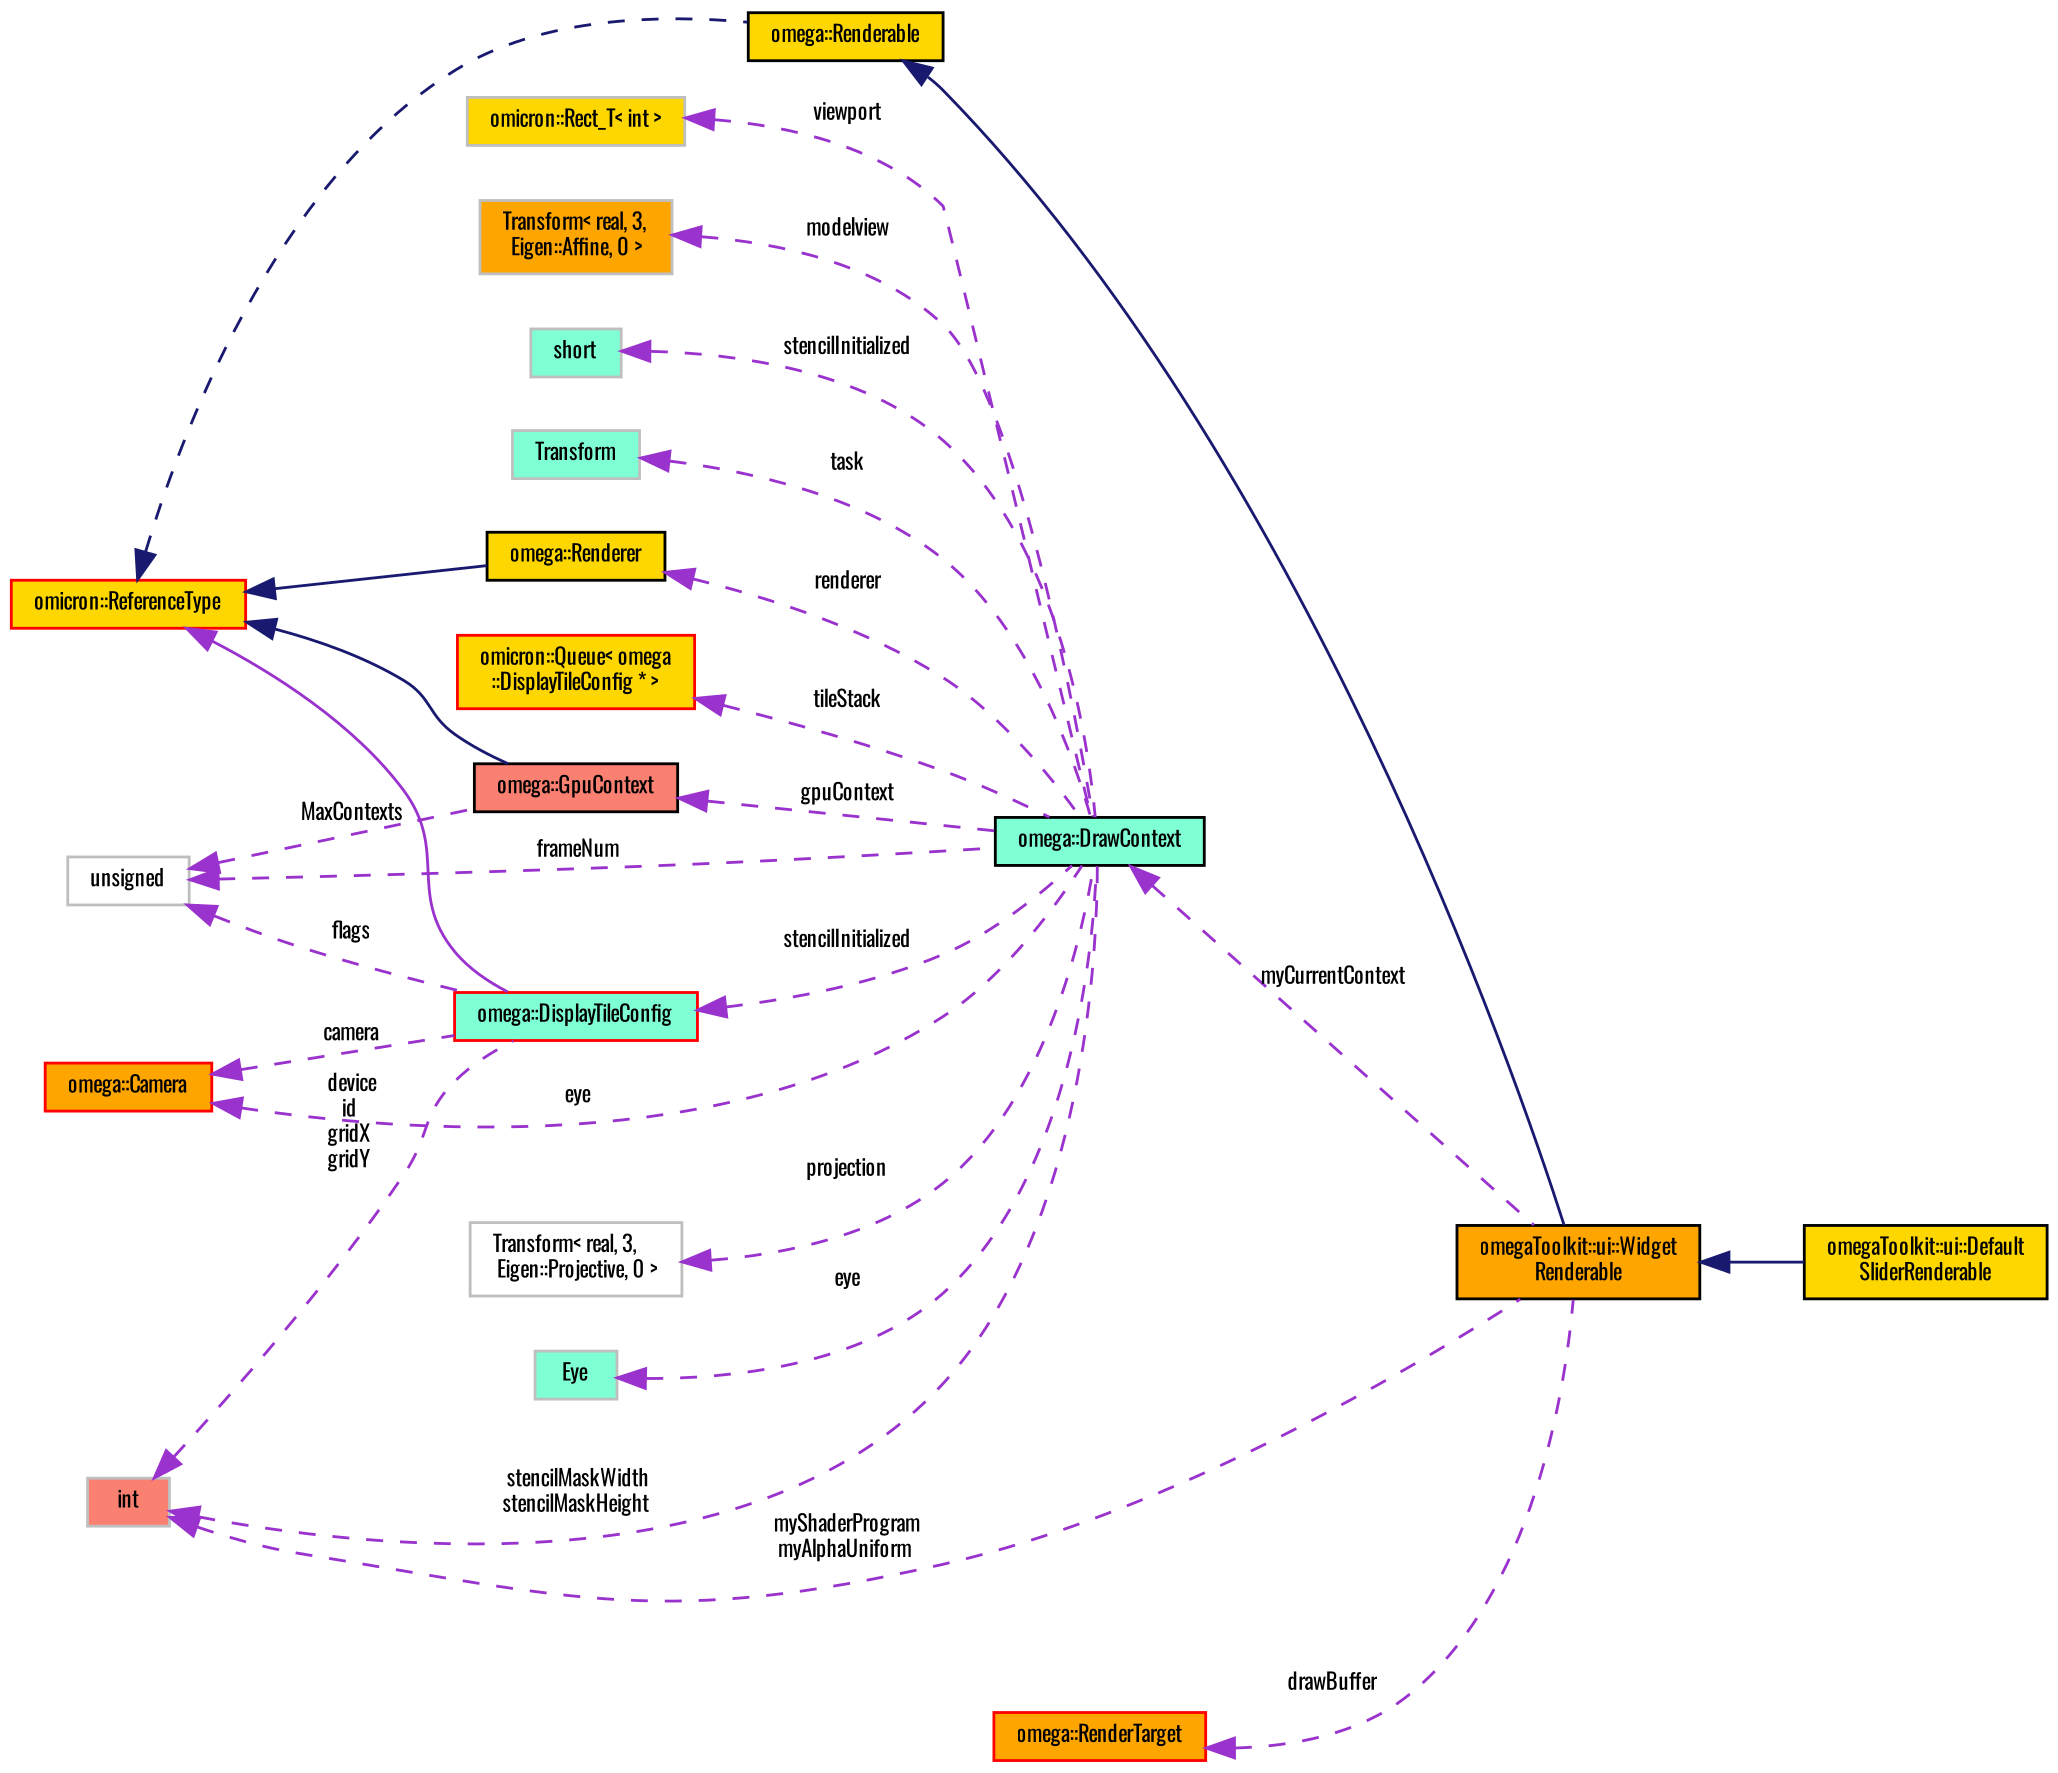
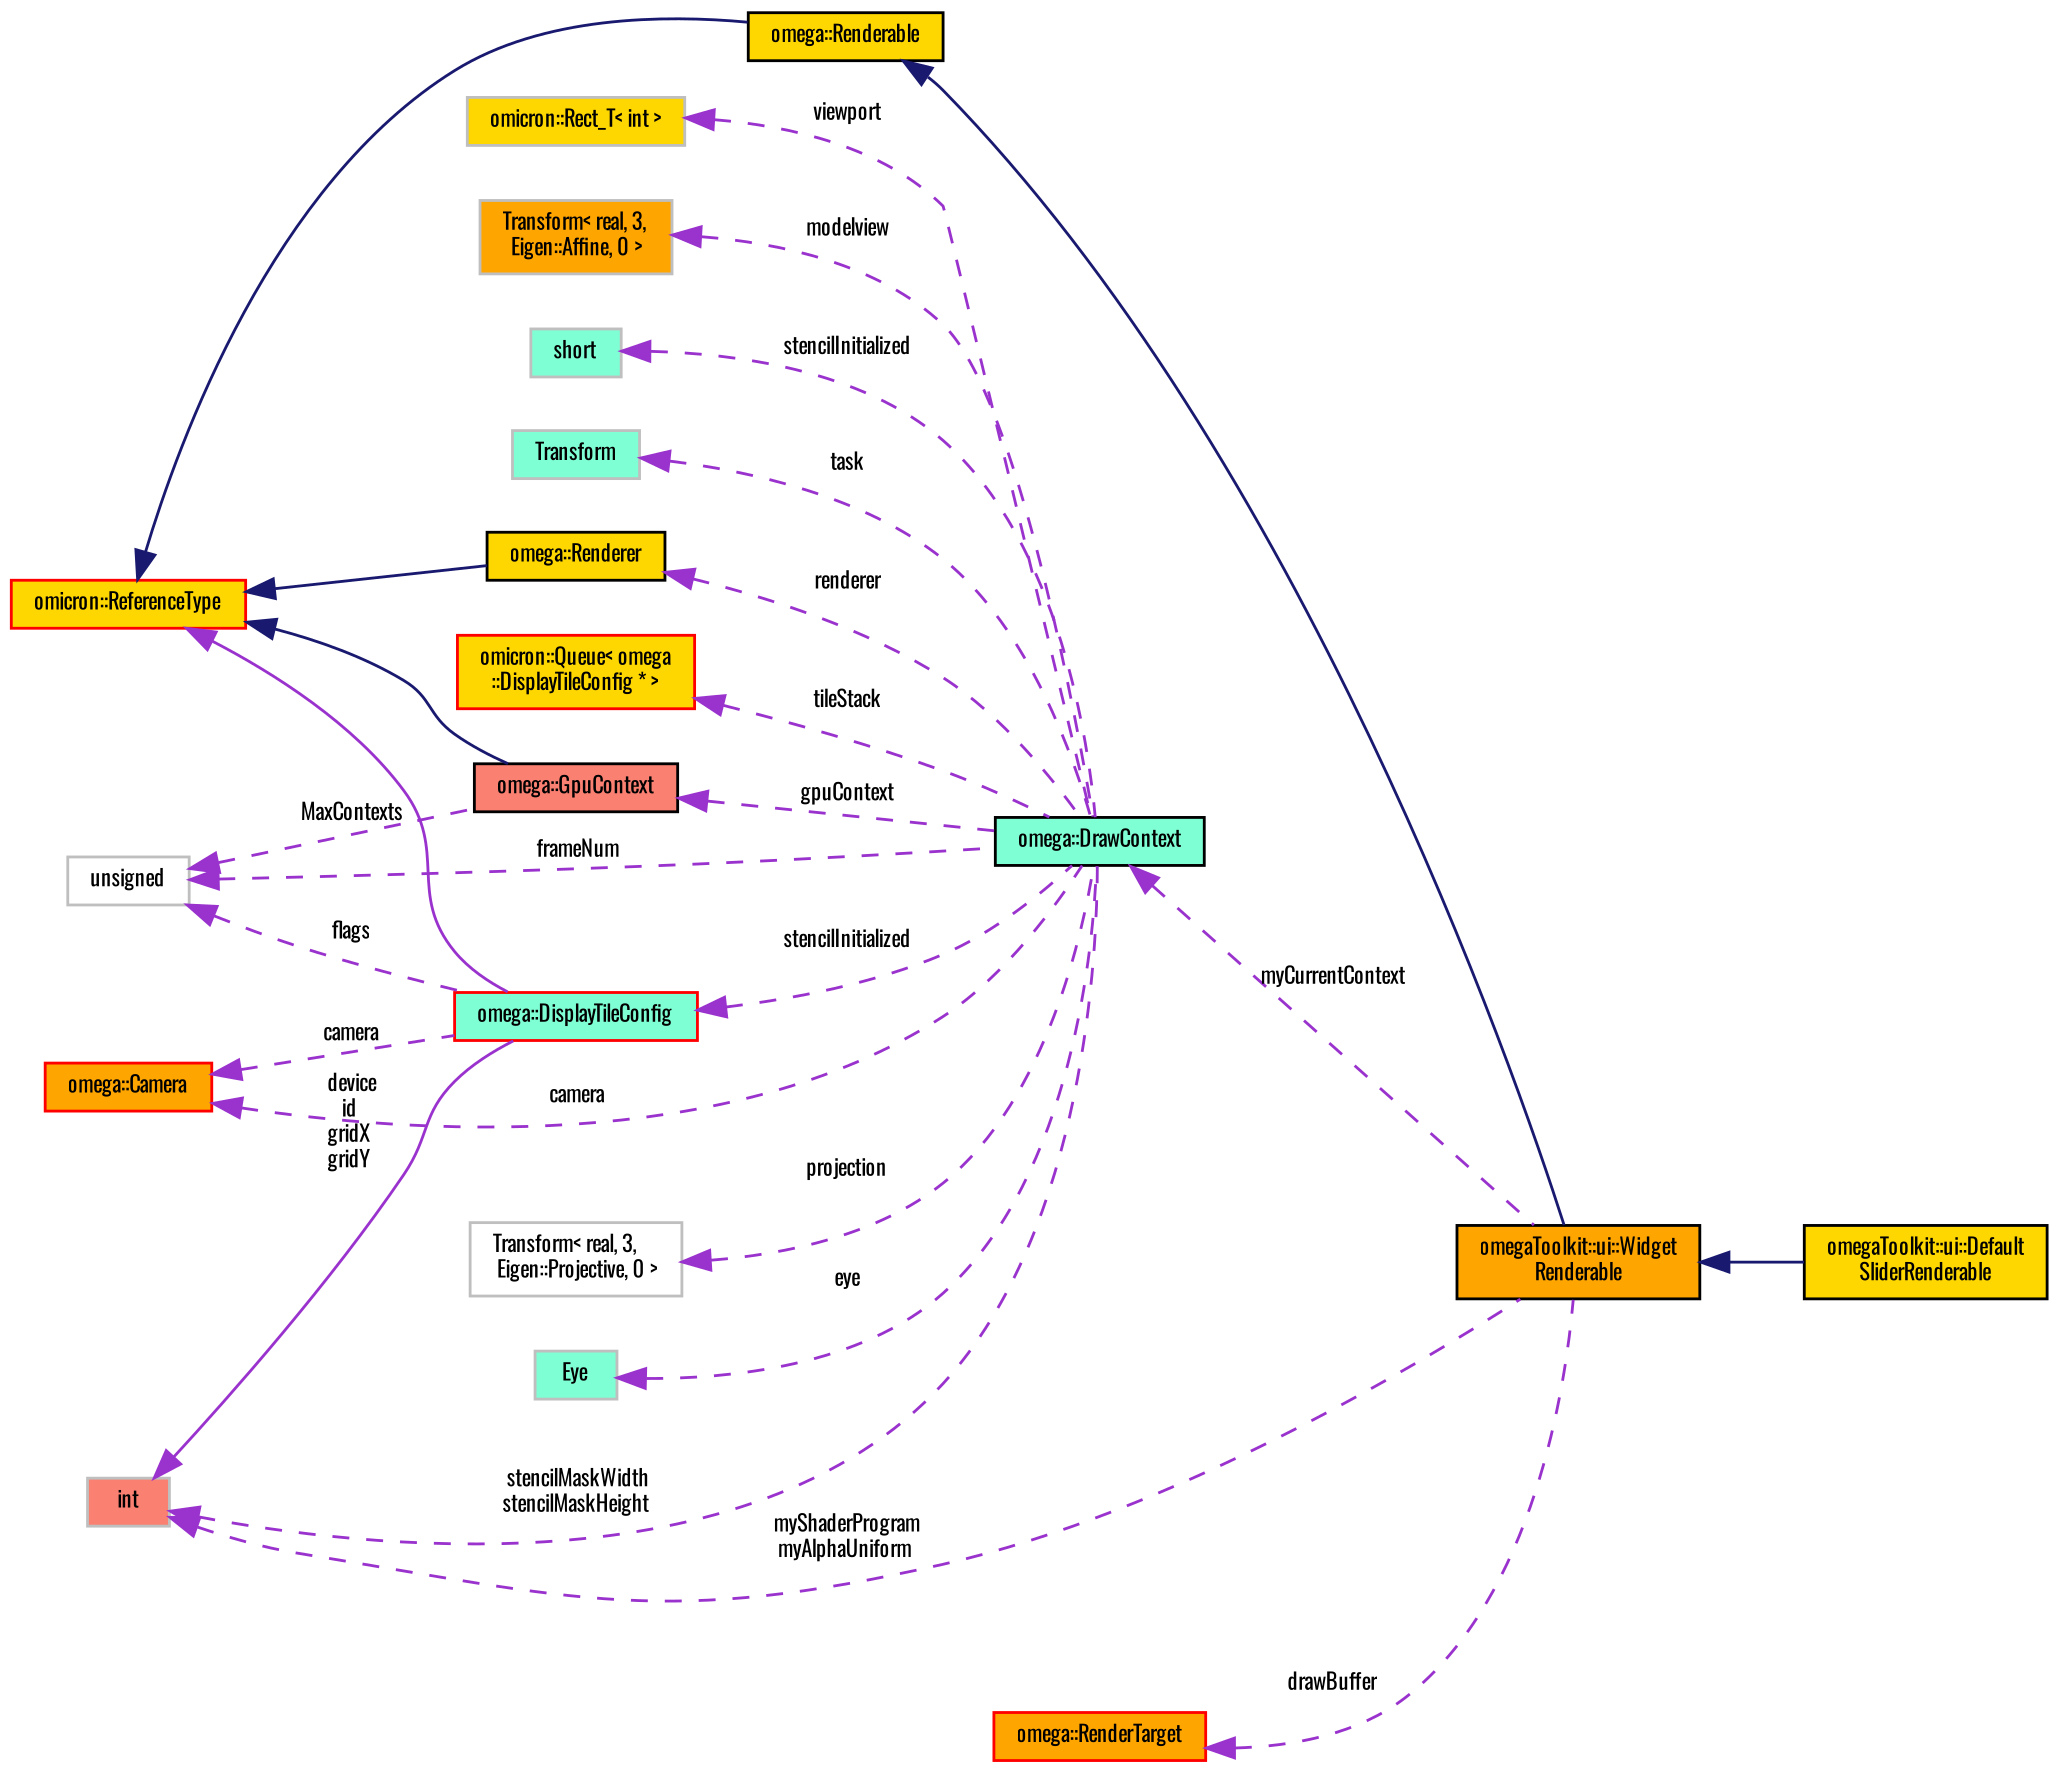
  digraph {
    fontname=Oswald
    rankdir=LR
    node [color=grey75 fillcolor=gold fontname=Oswald fontsize=8 shape=record style=filled]
    edge [color=darkorchid3 dir=back fontname=Oswald fontsize=8 labelfontname="FreeSans.ttf" labelfontsize=8 style=dashed]
    n1 [color=black fontcolor=black height=0.2 label="omegaToolkit::ui::Default\lSliderRenderable" width=0.4]
    n2 [color=black fillcolor=orange height=0.2 label="omegaToolkit::ui::Widget\lRenderable" width=0.4]
    n3 [color=black height=0.2 label="omega::Renderable" width=0.4]
    n4 [color=red height=0.2 label="omicron::ReferenceType" width=0.4]
    n5 [color=red fillcolor=aquamarine height=0.2 label="omega::DisplayTileConfig" width=0.4]
    n6 [color=black height=0.2 label="omega::Renderer" width=0.4]
    n7 [color=black fillcolor=salmon height=0.2 label="omega::GpuContext" width=0.4]
    n8 [color=black fillcolor=aquamarine height=0.2 label="omega::DrawContext" width=0.4]
    n9 [color=red fillcolor=orange height=0.2 label="omega::RenderTarget" width=0.4]
    n10 [fillcolor=white height=0.2 label="Transform\< real, 3,\l Eigen::Projective, 0 \>" width=0.4]
    n11 [color=red fillcolor=orange height=0.2 label="omega::Camera" width=0.4]
    n12 [fillcolor=salmon height=0.2 label=int width=0.4]
    n13 [fillcolor=white height=0.2 label=unsigned width=0.4]
    n14 [height=0.2 label="omicron::Rect_T\< int \>" width=0.4]
    n15 [fillcolor=orange height=0.2 label="Transform\< real, 3,\l Eigen::Affine, 0 \>" width=0.4]
    n16 [fillcolor=aquamarine height=0.2 label=short width=0.4]
    n17 [fillcolor=aquamarine height=0.2 label=Transform width=0.4]
    n18 [color=red height=0.2 label="omicron::Queue\< omega\l::DisplayTileConfig * \>" width=0.4]
    n19 [fillcolor=aquamarine height=0.2 label=Eye width=0.4]
    n2 -> n1 [color=midnightblue style=solid]
    n3 -> n2 [color=midnightblue style=solid]
-   n4 -> n3 [color=midnightblue]
+   n4 -> n3 [color=midnightblue style=solid]
    n4 -> n5 [style=solid]
    n4 -> n6 [color=midnightblue style=solid]
    n4 -> n7 [color=midnightblue style=solid]
    n5 -> n8 [label=" stencilInitialized"]
    n6 -> n8 [label=" renderer"]
    n7 -> n8 [label=" gpuContext"]
    n8 -> n2 [label=" myCurrentContext"]
    n9 -> n2 [label=" drawBuffer"]
    n10 -> n8 [label=" projection"]
    n11 -> n5 [label=" camera"]
-   n11 -> n8 [label=" eye"]
+   n11 -> n8 [label=" camera"]
    n12 -> n2 [label=" myShaderProgram\nmyAlphaUniform"]
-   n12 -> n5 [label=" device\nid\ngridX\ngridY"]
+   n12 -> n5 [label=" device\nid\ngridX\ngridY" style=solid]
    n12 -> n8 [label=" stencilMaskWidth\nstencilMaskHeight"]
    n13 -> n5 [label=" flags"]
    n13 -> n7 [label=" MaxContexts"]
    n13 -> n8 [label=" frameNum"]
    n14 -> n8 [label=" viewport"]
    n15 -> n8 [label=" modelview"]
    n16 -> n8 [label=" stencilInitialized"]
    n17 -> n8 [label=" task"]
    n18 -> n8 [label=" tileStack"]
    n19 -> n8 [label=" eye"]
  }
